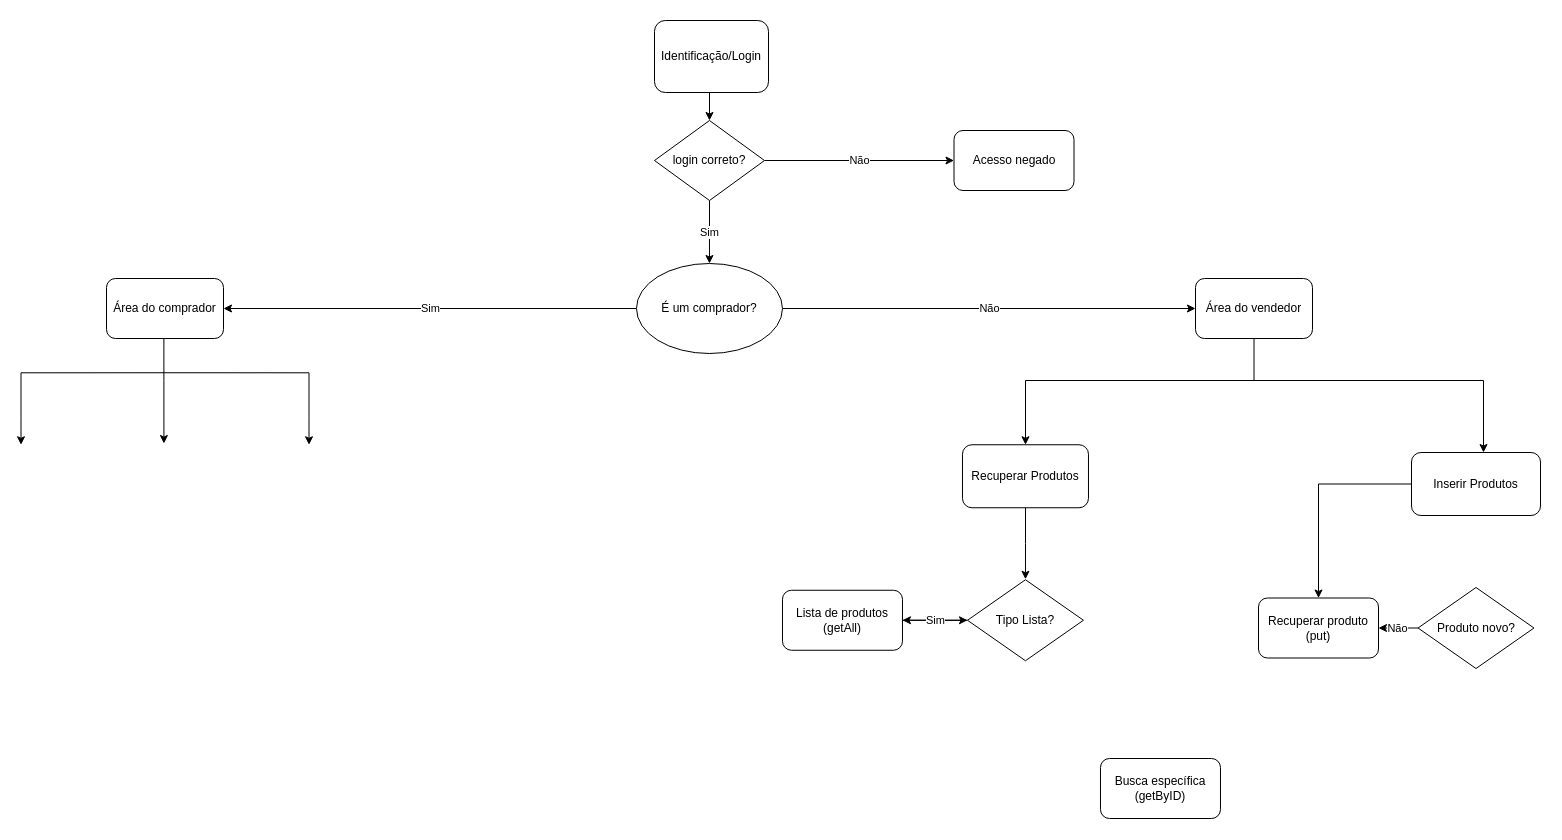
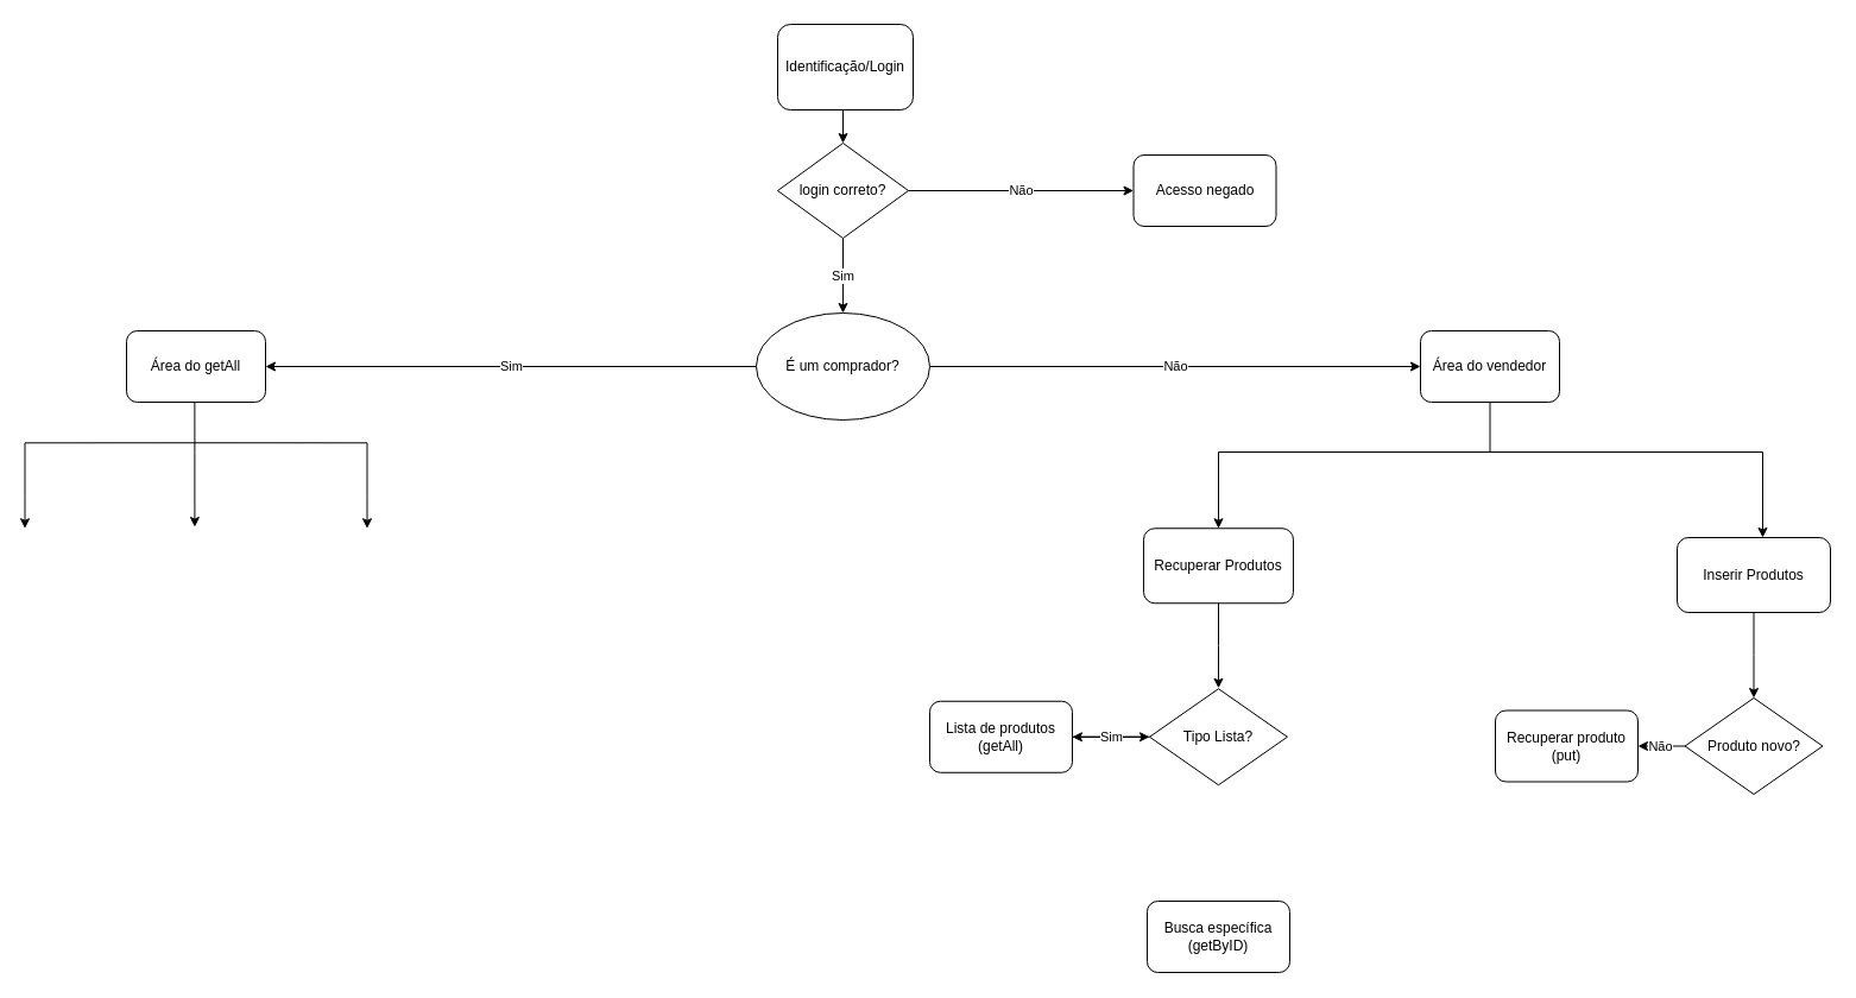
  <mxCell id="0" />
  <mxCell id="1" parent="0" />
  <mxCell id="2" style="edgeStyle=orthogonalEdgeStyle;rounded=0;orthogonalLoop=1;jettySize=auto;html=1;exitX=0.5;exitY=1;exitDx=0;exitDy=0;entryX=0.5;entryY=0;entryDx=0;entryDy=0;" edge="1" parent="1" source="3" target="6"><mxGeometry relative="1" as="geometry" /></mxCell>
  <mxCell id="3" value="Identificação/Login" style="rounded=1;whiteSpace=wrap;html=1;" vertex="1" parent="1"><mxGeometry x="654.01" y="20" width="114" height="72" as="geometry" /></mxCell>
  <mxCell id="4" value="Não" style="edgeStyle=orthogonalEdgeStyle;rounded=0;orthogonalLoop=1;jettySize=auto;html=1;exitX=1;exitY=0.5;exitDx=0;exitDy=0;entryX=0;entryY=0.5;entryDx=0;entryDy=0;" edge="1" parent="1" source="6" target="7"><mxGeometry relative="1" as="geometry" /></mxCell>
  <mxCell id="5" value="Sim" style="edgeStyle=orthogonalEdgeStyle;rounded=0;orthogonalLoop=1;jettySize=auto;html=1;exitX=0.5;exitY=1;exitDx=0;exitDy=0;entryX=0.5;entryY=0;entryDx=0;entryDy=0;" edge="1" parent="1" source="6" target="11"><mxGeometry relative="1" as="geometry"><mxPoint x="709.01" y="245" as="targetPoint" /></mxGeometry></mxCell>
  <mxCell id="6" value="login correto?" style="rhombus;whiteSpace=wrap;html=1;" vertex="1" parent="1"><mxGeometry x="654.01" y="120" width="110" height="80" as="geometry" /></mxCell>
  <mxCell id="7" value="Acesso negado" style="rounded=1;whiteSpace=wrap;html=1;" vertex="1" parent="1"><mxGeometry x="953.5" y="130" width="120" height="60" as="geometry" /></mxCell>
- <mxCell id="8" value="Área do comprador" style="rounded=1;whiteSpace=wrap;html=1;" vertex="1" parent="1"><mxGeometry x="106" y="278" width="117" height="60" as="geometry" /></mxCell>
+ <mxCell id="8" value="Área do getAll" style="rounded=1;whiteSpace=wrap;html=1;" vertex="1" parent="1"><mxGeometry x="106" y="278" width="117" height="60" as="geometry" /></mxCell>
  <mxCell id="9" value="Sim" style="edgeStyle=orthogonalEdgeStyle;rounded=0;orthogonalLoop=1;jettySize=auto;html=1;exitX=0;exitY=0.5;exitDx=0;exitDy=0;entryX=1;entryY=0.5;entryDx=0;entryDy=0;" edge="1" parent="1" source="11" target="8"><mxGeometry relative="1" as="geometry" /></mxCell>
  <mxCell id="10" value="Não" style="edgeStyle=orthogonalEdgeStyle;rounded=0;orthogonalLoop=1;jettySize=auto;html=1;entryX=0;entryY=0.5;entryDx=0;entryDy=0;" edge="1" parent="1" source="11" target="13"><mxGeometry relative="1" as="geometry" /></mxCell>
  <mxCell id="11" value="É um comprador?" style="ellipse;whiteSpace=wrap;html=1;" vertex="1" parent="1"><mxGeometry x="635.97" y="263" width="146" height="90" as="geometry" /></mxCell>
  <mxCell id="12" style="edgeStyle=orthogonalEdgeStyle;rounded=0;orthogonalLoop=1;jettySize=auto;html=1;exitX=0.5;exitY=1;exitDx=0;exitDy=0;" edge="1" parent="1" source="13" target="18"><mxGeometry relative="1" as="geometry"><mxPoint x="1015" y="443" as="targetPoint" /><Array as="points"><mxPoint x="1253" y="380" /><mxPoint x="1025" y="380" /></Array></mxGeometry></mxCell>
  <mxCell id="13" value="Área do vendedor" style="rounded=1;whiteSpace=wrap;html=1;" vertex="1" parent="1"><mxGeometry x="1195" y="278" width="117" height="60" as="geometry" /></mxCell>
  <mxCell id="14" style="edgeStyle=orthogonalEdgeStyle;rounded=0;orthogonalLoop=1;jettySize=auto;html=1;" edge="1" parent="1"><mxGeometry relative="1" as="geometry"><mxPoint x="163.42" y="443" as="targetPoint" /><mxPoint x="163.39" y="338" as="sourcePoint" /><Array as="points"><mxPoint x="163.42" y="380" /><mxPoint x="163.42" y="380" /></Array></mxGeometry></mxCell>
  <mxCell id="15" style="edgeStyle=orthogonalEdgeStyle;rounded=0;orthogonalLoop=1;jettySize=auto;html=1;" edge="1" parent="1"><mxGeometry relative="1" as="geometry"><mxPoint x="20.5" y="444.25" as="targetPoint" /><mxPoint x="164.5" y="372.25" as="sourcePoint" /><Array as="points"><mxPoint x="20.5" y="417.25" /><mxPoint x="20.5" y="453.25" /></Array></mxGeometry></mxCell>
  <mxCell id="16" style="edgeStyle=orthogonalEdgeStyle;rounded=0;orthogonalLoop=1;jettySize=auto;html=1;" edge="1" parent="1"><mxGeometry relative="1" as="geometry"><mxPoint x="308.5" y="444.25" as="targetPoint" /><mxPoint x="164.5" y="372.25" as="sourcePoint" /><Array as="points"><mxPoint x="308.5" y="417.25" /><mxPoint x="308.5" y="453.25" /></Array></mxGeometry></mxCell>
  <mxCell id="17" value="" style="edgeStyle=orthogonalEdgeStyle;rounded=0;orthogonalLoop=1;jettySize=auto;html=1;" edge="1" parent="1" source="18"><mxGeometry relative="1" as="geometry"><mxPoint x="1024.98" y="578.75" as="targetPoint" /></mxGeometry></mxCell>
  <mxCell id="18" value="Recuperar Produtos" style="rounded=1;whiteSpace=wrap;html=1;" vertex="1" parent="1"><mxGeometry x="961.98" y="444.25" width="126" height="63" as="geometry" /></mxCell>
  <mxCell id="19" value="" style="endArrow=classic;html=1;rounded=0;" edge="1" parent="1"><mxGeometry width="50" height="50" relative="1" as="geometry"><mxPoint x="1249" y="380" as="sourcePoint" /><mxPoint x="1483" y="452" as="targetPoint" /><Array as="points"><mxPoint x="1483" y="380" /></Array></mxGeometry></mxCell>
- <mxCell id="20" value="" style="edgeStyle=orthogonalEdgeStyle;rounded=0;orthogonalLoop=1;jettySize=auto;html=1;" edge="1" parent="1" source="21" target="27"><mxGeometry relative="1" as="geometry" /></mxCell>
+ <mxCell id="20" value="" style="edgeStyle=orthogonalEdgeStyle;rounded=0;orthogonalLoop=1;jettySize=auto;html=1;" edge="1" parent="1" source="21" target="29"><mxGeometry relative="1" as="geometry" /></mxCell>
  <mxCell id="21" value="Inserir Produtos" style="rounded=1;whiteSpace=wrap;html=1;" vertex="1" parent="1"><mxGeometry x="1411" y="452" width="129" height="63" as="geometry" /></mxCell>
  <mxCell id="22" value="" style="edgeStyle=orthogonalEdgeStyle;rounded=0;orthogonalLoop=1;jettySize=auto;html=1;" edge="1" parent="1" source="23" target="25"><mxGeometry relative="1" as="geometry" /></mxCell>
  <mxCell id="23" value="Tipo Lista?" style="rhombus;whiteSpace=wrap;html=1;" vertex="1" parent="1"><mxGeometry x="967.01" y="579.25" width="115.94" height="81" as="geometry" /></mxCell>
  <mxCell id="24" value="Sim" style="edgeStyle=orthogonalEdgeStyle;rounded=0;orthogonalLoop=1;jettySize=auto;html=1;" edge="1" parent="1" source="25" target="23"><mxGeometry relative="1" as="geometry" /></mxCell>
  <mxCell id="25" value="Lista de produtos&lt;br&gt;(getAll)" style="rounded=1;whiteSpace=wrap;html=1;" vertex="1" parent="1"><mxGeometry x="781.97" y="589.75" width="120" height="60" as="geometry" /></mxCell>
- <mxCell id="26" value="Busca específica&lt;br&gt;(getByID)" style="rounded=1;whiteSpace=wrap;html=1;" vertex="1" parent="1"><mxGeometry x="1099.98" y="758" width="120" height="60" as="geometry" /></mxCell>
+ <mxCell id="26" value="Busca específica&lt;br&gt;(getByID)" style="rounded=1;whiteSpace=wrap;html=1;" vertex="1" parent="1"><mxGeometry x="964.98" y="758" width="120" height="60" as="geometry" /></mxCell>
  <mxCell id="27" value="Recuperar produto&lt;br&gt;(put)" style="rounded=1;whiteSpace=wrap;html=1;" vertex="1" parent="1"><mxGeometry x="1258" y="597.5" width="120" height="60" as="geometry" /></mxCell>
  <mxCell id="28" value="Não" style="edgeStyle=orthogonalEdgeStyle;rounded=0;orthogonalLoop=1;jettySize=auto;html=1;" edge="1" parent="1" source="29" target="27"><mxGeometry relative="1" as="geometry" /></mxCell>
  <mxCell id="29" value="Produto novo?" style="rhombus;whiteSpace=wrap;html=1;" vertex="1" parent="1"><mxGeometry x="1417.53" y="587" width="115.94" height="81" as="geometry" /></mxCell>
